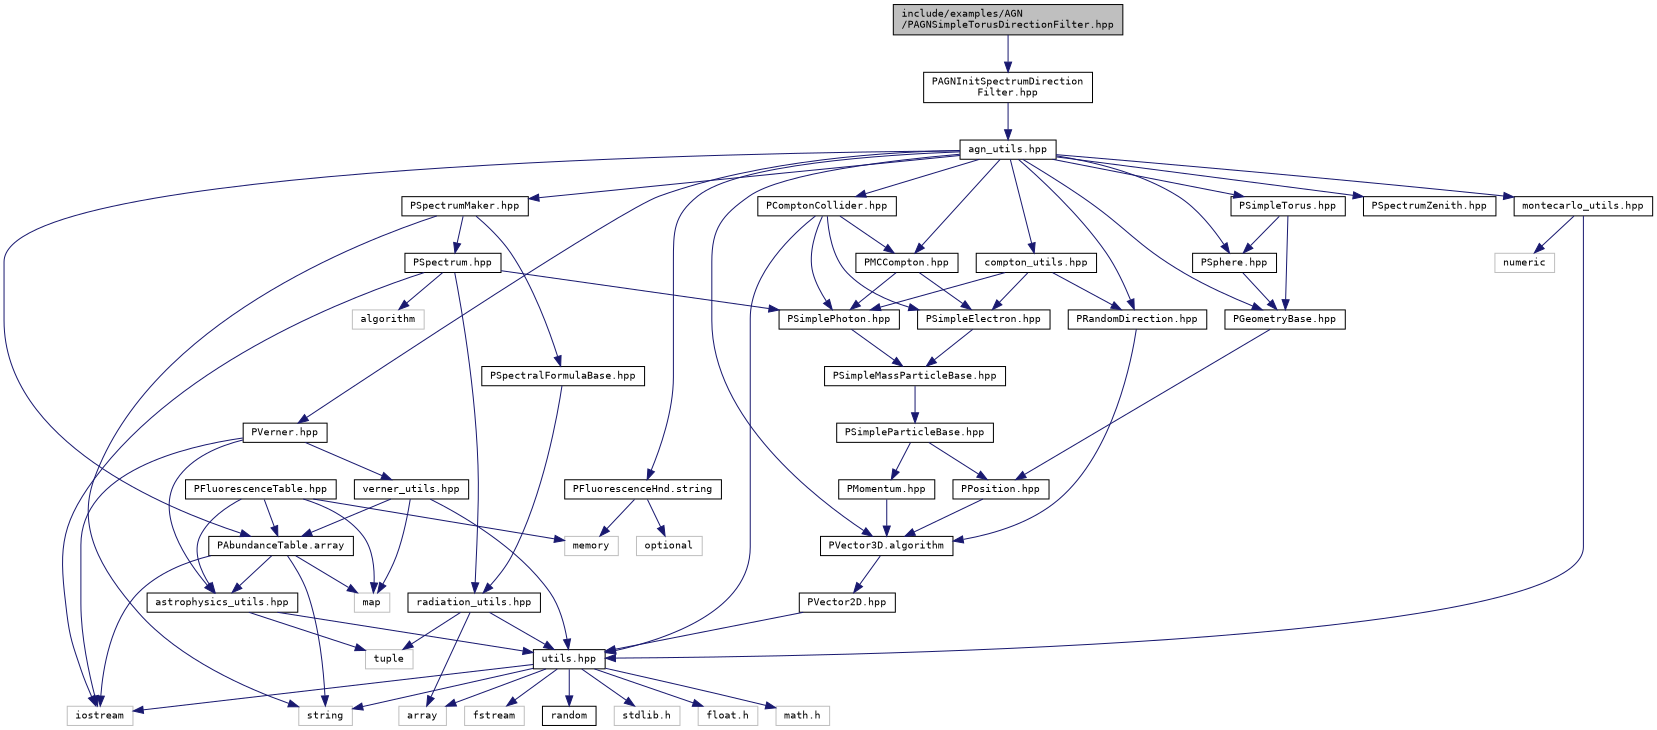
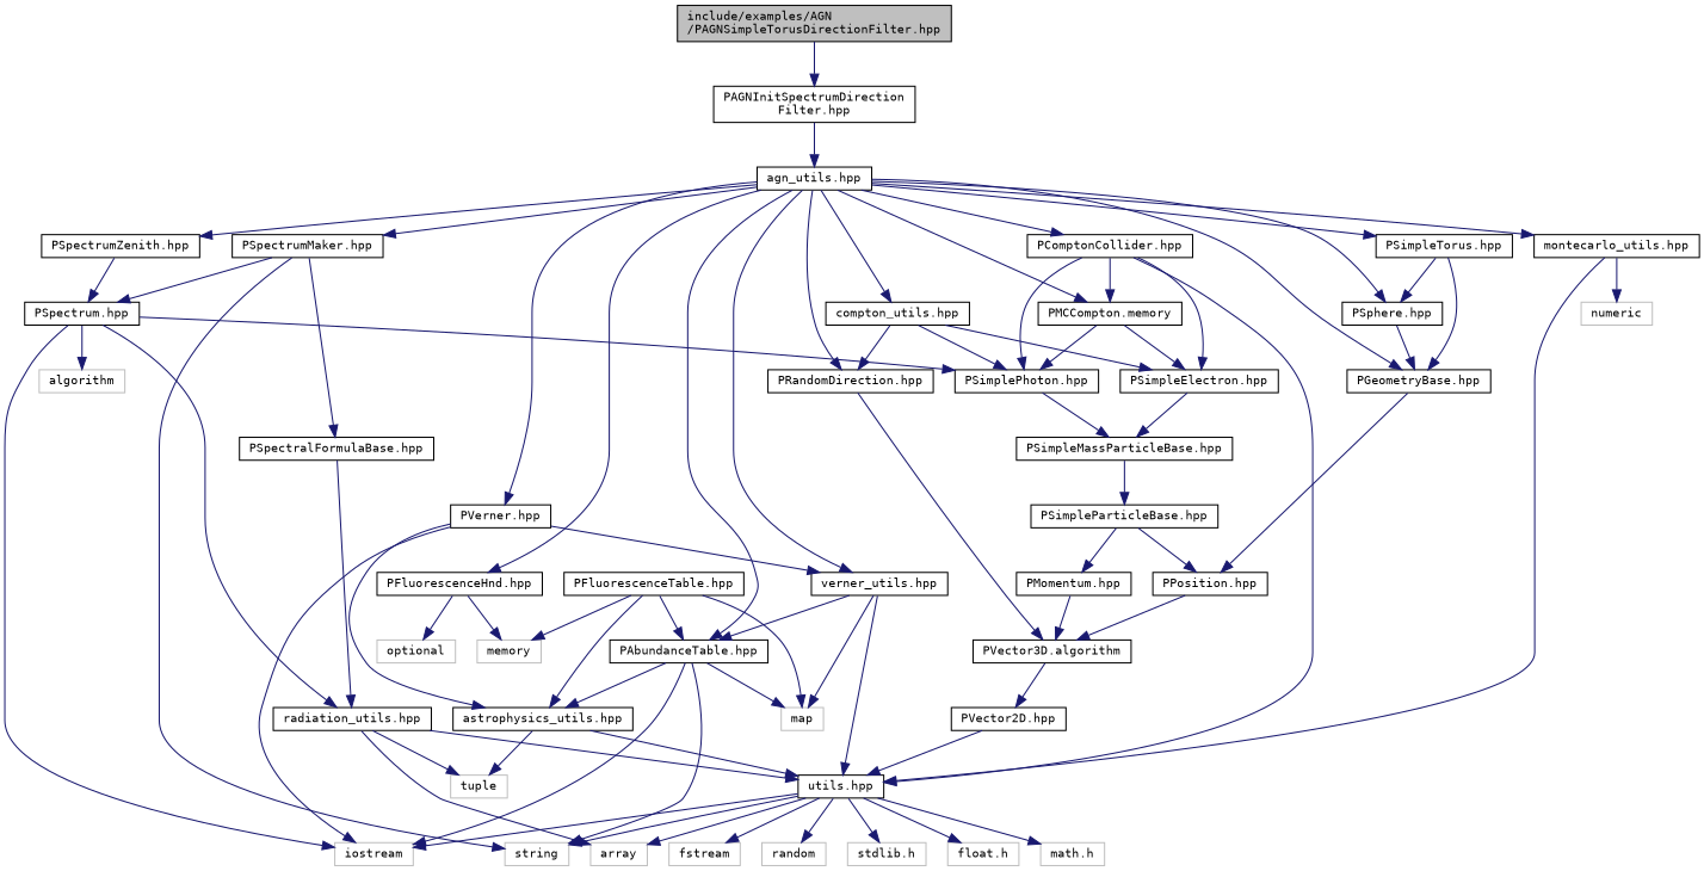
  digraph {
    fontname="DejaVu Sans Mono"
    node [color=black fillcolor=white fontname="DejaVu Sans Mono" fontsize=10 shape=record style=filled]
    edge [color=midnightblue fontname="DejaVu Sans Mono" fontsize=10 labelfontname=Helvetica labelfontsize=10 style=solid]
    n1 [fillcolor=grey75 fontcolor=black height=0.2 label="include/examples/AGN\l/PAGNSimpleTorusDirectionFilter.hpp" width=0.4]
    n2 [height=0.2 label="PAGNInitSpectrumDirection\lFilter.hpp" width=0.4]
    n3 [height=0.2 label="agn_utils.hpp" width=0.4]
    n4 [height=0.2 label="PSpectrumMaker.hpp" width=0.4]
    n5 [height=0.2 label="PGeometryBase.hpp" width=0.4]
    n6 [height=0.2 label="PSphere.hpp" width=0.4]
    n7 [height=0.2 label="PSimpleTorus.hpp" width=0.4]
-   n8 [height=0.2 label="PAbundanceTable.array" width=0.4]
-   n9 [height=0.2 label="PFluorescenceHnd.string" width=0.4]
+   n8 [height=0.2 label="PAbundanceTable.hpp" width=0.4]
+   n9 [height=0.2 label="PFluorescenceHnd.hpp" width=0.4]
    n10 [height=0.2 label="PVerner.hpp" width=0.4]
    n11 [height=0.2 label="verner_utils.hpp" width=0.4]
    n12 [height=0.2 label="PComptonCollider.hpp" width=0.4]
-   n13 [height=0.2 label="PMCCompton.hpp" width=0.4]
+   n13 [height=0.2 label="PMCCompton.memory" width=0.4]
    n14 [height=0.2 label="PRandomDirection.hpp" width=0.4]
    n15 [height=0.2 label="compton_utils.hpp" width=0.4]
    n16 [height=0.2 label="montecarlo_utils.hpp" width=0.4]
    n17 [height=0.2 label="PSpectrumZenith.hpp" width=0.4]
    n18 [height=0.2 label="PSpectrum.hpp" width=0.4]
    n19 [color=grey75 height=0.2 label=string width=0.4]
    n20 [height=0.2 label="PSpectralFormulaBase.hpp" width=0.4]
    n21 [height=0.2 label="PPosition.hpp" width=0.4]
    n22 [color=grey75 height=0.2 label=iostream width=0.4]
    n23 [height=0.2 label="astrophysics_utils.hpp" width=0.4]
    n24 [color=grey75 height=0.2 label=map width=0.4]
    n25 [color=grey75 height=0.2 label=memory width=0.4]
    n26 [color=grey75 height=0.2 label=optional width=0.4]
    n27 [height=0.2 label="utils.hpp" width=0.4]
    n28 [height=0.2 label="PSimplePhoton.hpp" width=0.4]
    n29 [height=0.2 label="PSimpleElectron.hpp" width=0.4]
    n30 [height=0.2 label="PVector3D.algorithm" width=0.4]
    n31 [color=grey75 height=0.2 label=numeric width=0.4]
    n32 [height=0.2 label="radiation_utils.hpp" width=0.4]
    n33 [color=grey75 height=0.2 label=algorithm width=0.4]
    n34 [color=grey75 height=0.2 label=array width=0.4]
    n35 [color=grey75 height=0.2 label=tuple width=0.4]
    n36 [height=0.2 label="PSimpleMassParticleBase.hpp" width=0.4]
    n37 [color=grey75 height=0.2 label="stdlib.h" width=0.4]
    n38 [color=grey75 height=0.2 label="float.h" width=0.4]
    n39 [color=grey75 height=0.2 label="math.h" width=0.4]
    n40 [color=grey75 height=0.2 label=fstream width=0.4]
-   n41 [height=0.2 label=random width=0.4]
+   n41 [color=grey75 height=0.2 label=random width=0.4]
    n42 [height=0.2 label="PSimpleParticleBase.hpp" width=0.4]
    n43 [height=0.2 label="PMomentum.hpp" width=0.4]
    n44 [height=0.2 label="PVector2D.hpp" width=0.4]
    n45 [height=0.2 label="PFluorescenceTable.hpp" width=0.4]
    n1 -> n2
    n2 -> n3
    n3 -> n4
    n3 -> n5
    n3 -> n6
    n3 -> n7
    n3 -> n8
    n3 -> n9
    n3 -> n10
-   n3 -> n30
+   n3 -> n11
    n3 -> n12
    n3 -> n13
    n3 -> n14
    n3 -> n15
    n3 -> n16
    n3 -> n17
    n4 -> n18
    n4 -> n19
    n4 -> n20
    n5 -> n21
    n6 -> n5
    n7 -> n5
    n7 -> n6
    n8 -> n19
    n8 -> n22
    n8 -> n23
    n8 -> n24
    n9 -> n25
    n9 -> n26
    n10 -> n11
    n10 -> n22
    n10 -> n23
    n11 -> n8
    n11 -> n24
    n11 -> n27
    n12 -> n13
    n12 -> n27
    n12 -> n28
    n12 -> n29
    n13 -> n28
    n13 -> n29
    n14 -> n30
    n15 -> n14
    n15 -> n28
    n15 -> n29
    n16 -> n27
    n16 -> n31
+   n17 -> n18
    n18 -> n22
    n18 -> n28
    n18 -> n32
    n18 -> n33
    n20 -> n32
    n21 -> n30
    n23 -> n27
    n23 -> n35
    n27 -> n19
    n27 -> n22
    n27 -> n34
    n27 -> n37
    n27 -> n38
    n27 -> n39
    n27 -> n40
    n27 -> n41
    n28 -> n36
    n29 -> n36
    n30 -> n44
    n32 -> n27
    n32 -> n34
    n32 -> n35
    n36 -> n42
    n42 -> n21
    n42 -> n43
    n43 -> n30
    n44 -> n27
    n45 -> n8
    n45 -> n23
    n45 -> n24
    n45 -> n25
  }
